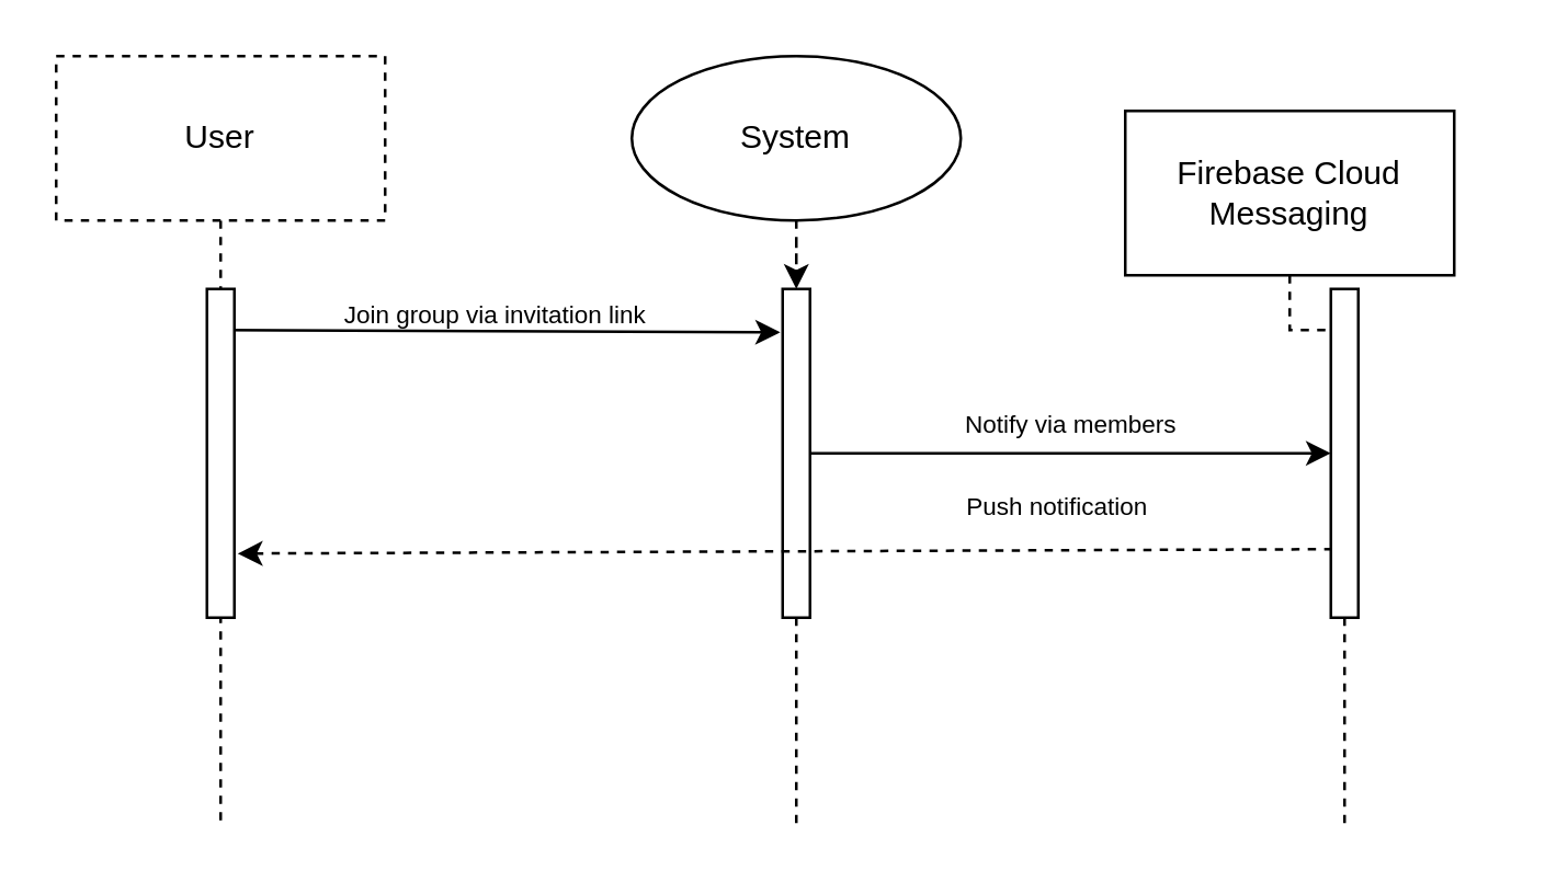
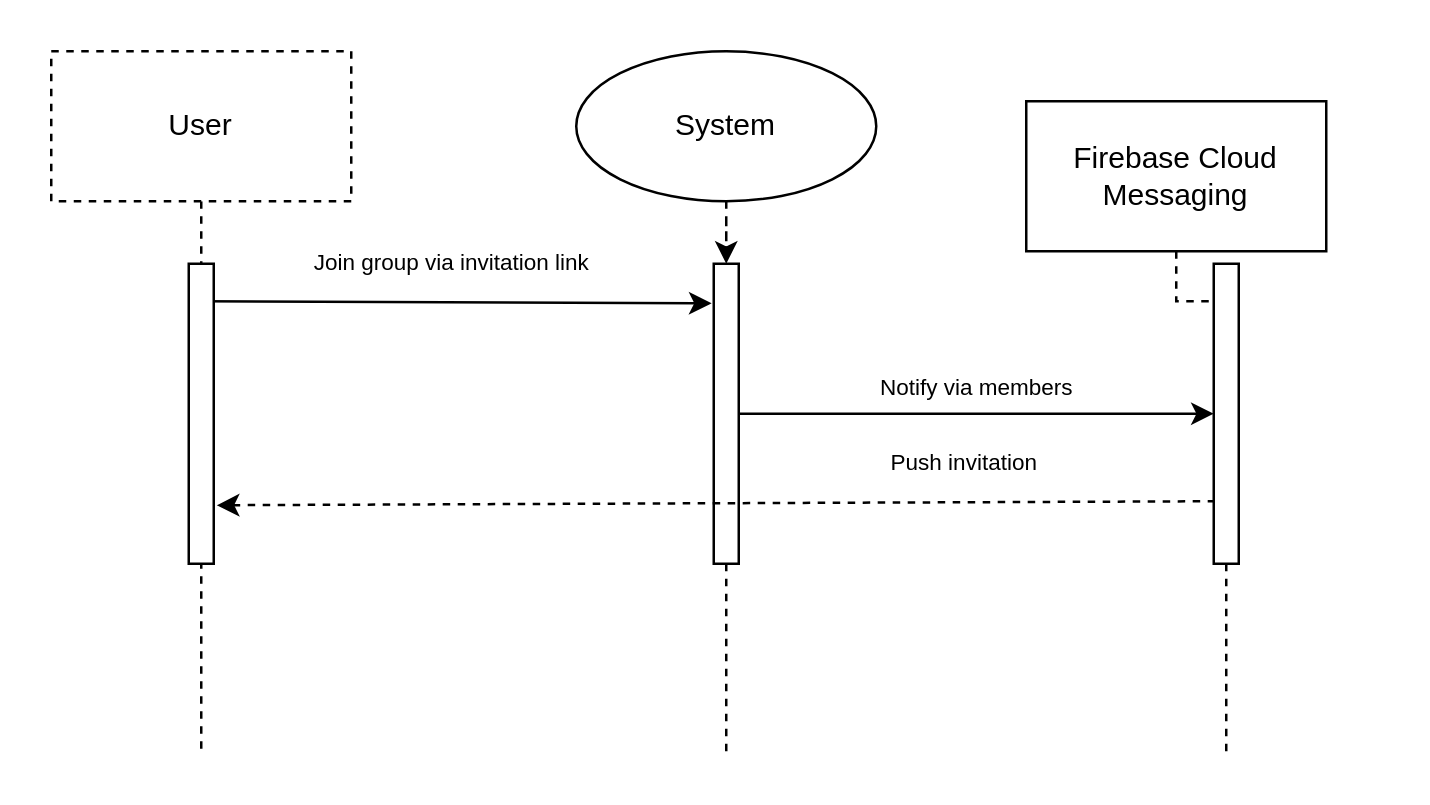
  <mxCell id="0" />
  <mxCell id="1" parent="0" />
  <mxCell id="2" style="edgeStyle=orthogonalEdgeStyle;rounded=0;orthogonalLoop=1;jettySize=auto;html=1;dashed=1;verticalAlign=middle;endArrow=none;endFill=0;" edge="1" parent="1" source="3"><mxGeometry relative="1" as="geometry"><mxPoint x="80" y="300" as="targetPoint" /></mxGeometry></mxCell>
  <mxCell id="3" value="User" style="rounded=0;whiteSpace=wrap;html=1;dashed=1;" vertex="1" parent="1"><mxGeometry x="20" y="20" width="120" height="60" as="geometry" /></mxCell>
  <mxCell id="4" style="edgeStyle=orthogonalEdgeStyle;rounded=0;orthogonalLoop=1;jettySize=auto;html=1;dashed=1;endArrow=none;endFill=0;" edge="1" parent="1" source="14"><mxGeometry relative="1" as="geometry"><mxPoint x="290" y="300" as="targetPoint" /></mxGeometry></mxCell>
  <mxCell id="5" value="System" style="ellipse;whiteSpace=wrap;html=1;" vertex="1" parent="1"><mxGeometry x="230" y="20" width="120" height="60" as="geometry" /></mxCell>
  <mxCell id="6" style="edgeStyle=orthogonalEdgeStyle;rounded=0;orthogonalLoop=1;jettySize=auto;html=1;dashed=1;endArrow=none;endFill=0;" edge="1" parent="1" source="13"><mxGeometry relative="1" as="geometry"><mxPoint x="490" y="300" as="targetPoint" /></mxGeometry></mxCell>
  <mxCell id="7" value="Firebase Cloud Messaging" style="rounded=0;whiteSpace=wrap;html=1;" vertex="1" parent="1"><mxGeometry x="410" y="40" width="120" height="60" as="geometry" /></mxCell>
  <mxCell id="8" value="" style="endArrow=classic;html=1;rounded=0;entryX=0.868;entryY=-0.086;entryDx=0;entryDy=0;entryPerimeter=0;" edge="1" parent="1" target="14"><mxGeometry width="50" height="50" relative="1" as="geometry"><mxPoint x="80" y="120" as="sourcePoint" /><mxPoint x="290" y="120" as="targetPoint" /></mxGeometry></mxCell>
- <mxCell id="9" value="&lt;font&gt;Join group via invitation link&lt;/font&gt;" style="text;html=1;align=center;verticalAlign=middle;resizable=0;points=[];autosize=1;strokeColor=none;fillColor=none;fontSize=9;" vertex="1" parent="1"><mxGeometry x="115" y="105" width="130" height="20" as="geometry" /></mxCell>
+ <mxCell id="9" value="&lt;font&gt;Join group via invitation link&lt;/font&gt;" style="text;html=1;align=center;verticalAlign=middle;resizable=0;points=[];autosize=1;strokeColor=none;fillColor=none;fontSize=9;" vertex="1" parent="1"><mxGeometry x="115" y="95" width="130" height="20" as="geometry" /></mxCell>
  <mxCell id="10" value="" style="rounded=0;whiteSpace=wrap;html=1;rotation=-90;" vertex="1" parent="1"><mxGeometry x="20" y="160" width="120" height="10" as="geometry" /></mxCell>
  <mxCell id="11" value="" style="edgeStyle=orthogonalEdgeStyle;rounded=0;orthogonalLoop=1;jettySize=auto;html=1;dashed=1;" edge="1" parent="1" source="5" target="14"><mxGeometry relative="1" as="geometry"><mxPoint x="290" y="300" as="targetPoint" /><mxPoint x="290" y="80" as="sourcePoint" /></mxGeometry></mxCell>
  <mxCell id="12" value="" style="edgeStyle=orthogonalEdgeStyle;rounded=0;orthogonalLoop=1;jettySize=auto;html=1;dashed=1;" edge="1" parent="1" source="7" target="13"><mxGeometry relative="1" as="geometry"><mxPoint x="490" y="300" as="targetPoint" /><mxPoint x="490" y="80" as="sourcePoint" /></mxGeometry></mxCell>
  <mxCell id="13" value="" style="rounded=0;whiteSpace=wrap;html=1;rotation=-90;" vertex="1" parent="1"><mxGeometry x="430" y="160" width="120" height="10" as="geometry" /></mxCell>
  <mxCell id="14" value="" style="rounded=0;whiteSpace=wrap;html=1;rotation=-90;" vertex="1" parent="1"><mxGeometry x="230" y="160" width="120" height="10" as="geometry" /></mxCell>
  <mxCell id="15" value="" style="endArrow=none;dashed=1;html=1;rounded=0;startArrow=classic;startFill=1;exitX=0.195;exitY=1.121;exitDx=0;exitDy=0;exitPerimeter=0;" edge="1" parent="1" source="10"><mxGeometry width="50" height="50" relative="1" as="geometry"><mxPoint x="90" y="200" as="sourcePoint" /><mxPoint x="485" y="200" as="targetPoint" /></mxGeometry></mxCell>
  <mxCell id="16" value="" style="endArrow=classic;html=1;rounded=0;entryX=0.5;entryY=0;entryDx=0;entryDy=0;exitX=0.5;exitY=1;exitDx=0;exitDy=0;" edge="1" parent="1" source="14" target="13"><mxGeometry width="50" height="50" relative="1" as="geometry"><mxPoint x="40" y="240" as="sourcePoint" /><mxPoint x="90" y="190" as="targetPoint" /></mxGeometry></mxCell>
  <mxCell id="17" value="Notify via members" style="text;html=1;align=center;verticalAlign=middle;resizable=0;points=[];autosize=1;strokeColor=none;fillColor=none;fontSize=9;" vertex="1" parent="1"><mxGeometry x="335" y="145" width="110" height="20" as="geometry" /></mxCell>
- <mxCell id="18" value="&lt;font&gt;Push notification&lt;/font&gt;" style="text;html=1;align=center;verticalAlign=middle;resizable=0;points=[];autosize=1;strokeColor=none;fillColor=none;fontSize=9;" vertex="1" parent="1"><mxGeometry x="340" y="175" width="90" height="20" as="geometry" /></mxCell>
+ <mxCell id="18" value="&lt;font&gt;Push invitation&lt;/font&gt;" style="text;html=1;align=center;verticalAlign=middle;resizable=0;points=[];autosize=1;strokeColor=none;fillColor=none;fontSize=9;" vertex="1" parent="1"><mxGeometry x="340" y="175" width="90" height="20" as="geometry" /></mxCell>
